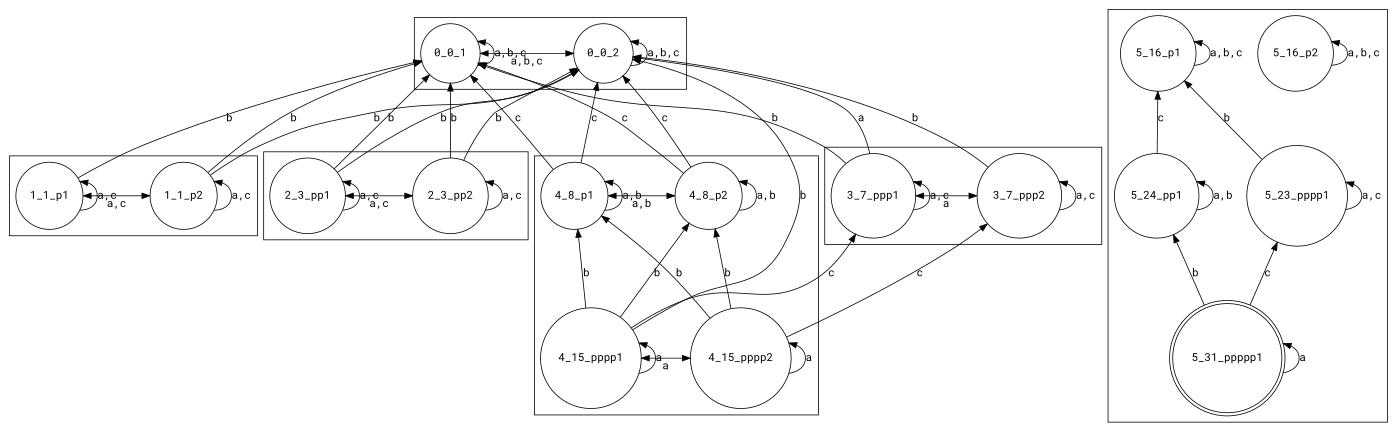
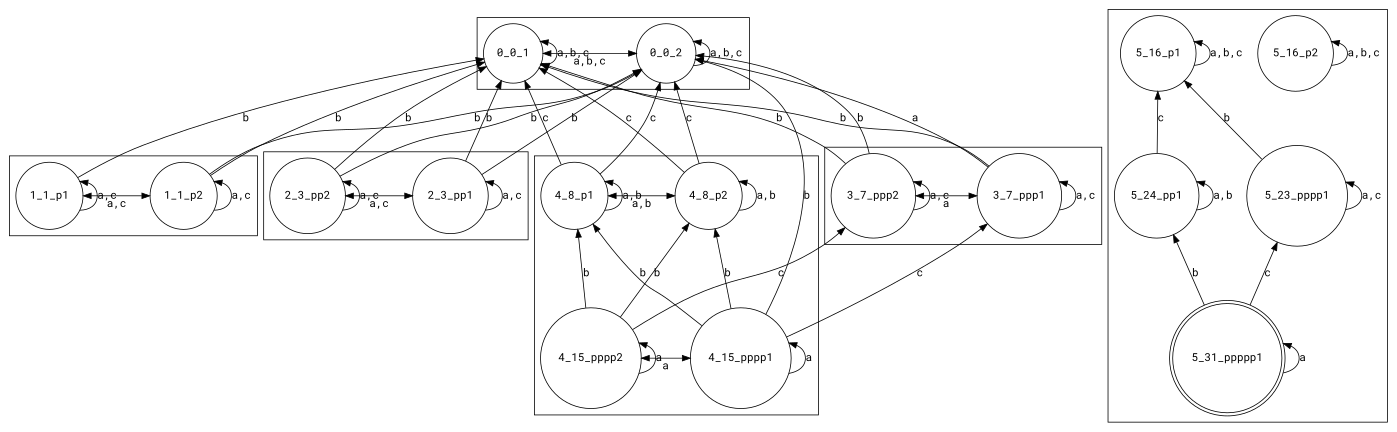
  digraph {
    fontname="Roboto Mono"
    newrank=true
    rankdir=BT
    ranksep=0.75
    node [fontname="Roboto Mono" shape=circle]
    edge [fontname="Roboto Mono"]
    "0_0_1"
    "0_0_2"
    "1_1_p1"
    "1_1_p2"
    "2_3_pp1"
    "2_3_pp2"
    "3_7_ppp1"
    "3_7_ppp2"
    "4_15_pppp1"
    "4_15_pppp2"
    "4_8_p1"
    "4_8_p2"
    "5_16_p2"
    "5_16_p1"
    "5_23_pppp1"
    "5_24_pp1"
    "5_31_ppppp1" [shape=doublecircle]
    subgraph sub_1 {
      rank=same
      "0_0_1"
      "0_0_2"
    }
    subgraph sub_2 {
      rank=same
      "1_1_p1"
      "1_1_p2"
    }
    subgraph sub_3 {
      rank=same
      "2_3_pp1"
      "2_3_pp2"
    }
    subgraph sub_4 {
      rank=same
      "3_7_ppp1"
      "3_7_ppp2"
    }
    subgraph sub_5 {
      rank=same
      "4_15_pppp1"
      "4_15_pppp2"
    }
    subgraph sub_6 {
      rank=same
      "4_8_p1"
      "4_8_p2"
    }
    subgraph sub_7 {
      rank=same
      "5_16_p2"
      "5_16_p1"
    }
    subgraph sub_8 {
      rank=same
      "5_23_pppp1"
    }
    subgraph sub_9 {
      rank=same
      "5_24_pp1"
    }
    subgraph sub_10 {
      rank=same
      "5_31_ppppp1"
    }
    subgraph cluster_11 {
      "0_0_1"
      "0_0_2"
    }
    subgraph cluster_12 {
      "1_1_p1"
      "1_1_p2"
    }
    subgraph cluster_13 {
      "2_3_pp1"
      "2_3_pp2"
    }
    subgraph cluster_14 {
      "3_7_ppp1"
      "3_7_ppp2"
    }
    subgraph cluster_15 {
      "4_15_pppp1"
      "4_15_pppp2"
      "4_8_p1"
      "4_8_p2"
    }
    subgraph cluster_16 {
      "5_16_p2"
      "5_16_p1"
      "5_23_pppp1"
      "5_24_pp1"
      "5_31_ppppp1"
    }
    "0_0_1" -> "0_0_1" [label="a,b,c"]
    "0_0_1" -> "0_0_2" [dir=both label="a,b,c"]
    "0_0_2" -> "0_0_2" [label="a,b,c"]
    "1_1_p1" -> "0_0_1" [label=b]
    "1_1_p1" -> "1_1_p1" [label="a,c"]
    "1_1_p1" -> "1_1_p2" [dir=both label="a,c"]
    "1_1_p2" -> "0_0_1" [label=b]
    "1_1_p2" -> "0_0_2" [label=b]
    "1_1_p2" -> "1_1_p2" [label="a,c"]
    "2_3_pp1" -> "0_0_1" [label=b]
    "2_3_pp1" -> "0_0_2" [label=b]
    "2_3_pp1" -> "2_3_pp1" [label="a,c"]
    "2_3_pp1" -> "2_3_pp2" [dir=both label="a,c"]
    "2_3_pp2" -> "0_0_1" [label=b]
    "2_3_pp2" -> "0_0_2" [label=b]
    "2_3_pp2" -> "2_3_pp2" [label="a,c"]
    "3_7_ppp1" -> "0_0_1" [label=b]
    "3_7_ppp1" -> "0_0_2" [label=a]
    "3_7_ppp1" -> "3_7_ppp1" [label="a,c"]
    "3_7_ppp1" -> "3_7_ppp2" [dir=both label=a]
+   "3_7_ppp2" -> "0_0_1" [label=b]
    "3_7_ppp2" -> "0_0_2" [label=b]
    "3_7_ppp2" -> "3_7_ppp2" [label="a,c"]
    "4_15_pppp1" -> "0_0_2" [label=b]
    "4_15_pppp1" -> "3_7_ppp1" [label=c]
    "4_15_pppp1" -> "4_15_pppp1" [label=a]
    "4_15_pppp1" -> "4_15_pppp2" [dir=both label=a]
    "4_15_pppp1" -> "4_8_p1" [label=b]
    "4_15_pppp1" -> "4_8_p2" [label=b]
    "4_15_pppp2" -> "3_7_ppp2" [label=c]
    "4_15_pppp2" -> "4_15_pppp2" [label=a]
    "4_15_pppp2" -> "4_8_p1" [label=b]
    "4_15_pppp2" -> "4_8_p2" [label=b]
    "4_8_p1" -> "0_0_1" [label=c]
    "4_8_p1" -> "0_0_2" [label=c]
    "4_8_p1" -> "4_8_p1" [label="a,b"]
    "4_8_p2" -> "0_0_1" [label=c]
    "4_8_p2" -> "0_0_2" [label=c]
    "4_8_p2" -> "4_8_p1" [dir=both label="a,b"]
    "4_8_p2" -> "4_8_p2" [label="a,b"]
    "5_16_p2" -> "5_16_p2" [label="a,b,c"]
    "5_16_p1" -> "5_16_p1" [label="a,b,c"]
    "5_23_pppp1" -> "5_16_p1" [label=b]
    "5_23_pppp1" -> "5_23_pppp1" [label="a,c"]
    "5_24_pp1" -> "5_16_p1" [label=c]
    "5_24_pp1" -> "5_24_pp1" [label="a,b"]
    "5_31_ppppp1" -> "5_23_pppp1" [label=c]
    "5_31_ppppp1" -> "5_24_pp1" [label=b]
    "5_31_ppppp1" -> "5_31_ppppp1" [label=a]
  }
